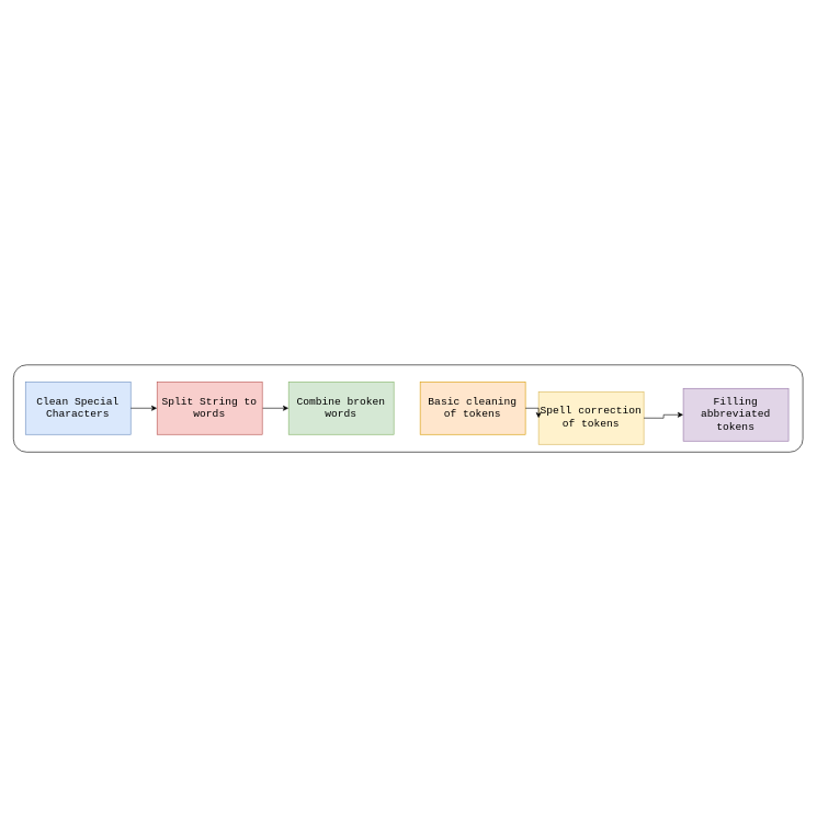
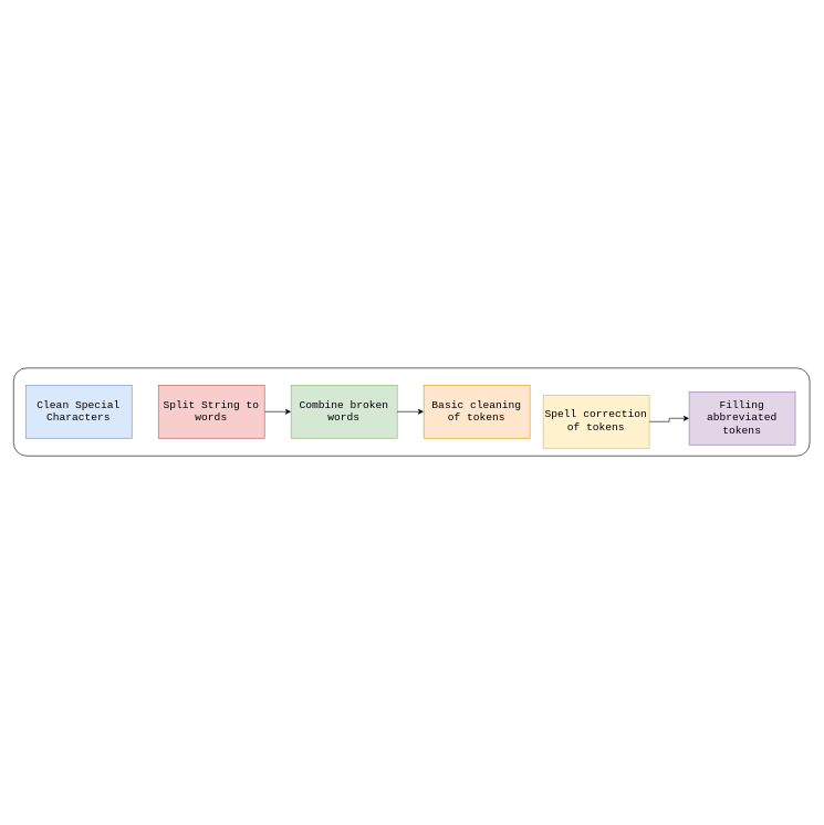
  <mxCell id="0" />
  <mxCell id="1" parent="0" />
  <mxCell id="2" value="" style="group" vertex="1" connectable="0" parent="1"><mxGeometry x="20" y="554" width="1200" height="132.5" as="geometry" /></mxCell>
  <mxCell id="3" value="" style="rounded=1;whiteSpace=wrap;html=1;fillColor=none;rotation=-90;container=0;" parent="2" vertex="1"><mxGeometry x="533.75" y="-533.75" width="132.5" height="1200" as="geometry" /></mxCell>
  <mxCell id="4" value="Clean Special Characters" style="rounded=0;whiteSpace=wrap;html=1;direction=west;flipH=0;flipV=1;fillColor=#dae8fc;strokeColor=#6c8ebf;fontSize=16;fontFamily=Courier New;" parent="2" vertex="1"><mxGeometry x="18.25" y="25.75" width="160" height="80" as="geometry" /></mxCell>
  <mxCell id="5" value="Combine broken words" style="rounded=0;whiteSpace=wrap;html=1;direction=west;flipH=0;flipV=1;fillColor=#d5e8d4;strokeColor=#82b366;fontSize=16;fontFamily=Courier New;" parent="2" vertex="1"><mxGeometry x="418.25" y="25.75" width="160" height="80" as="geometry" /></mxCell>
  <mxCell id="6" value="Basic cleaning of tokens" style="rounded=0;whiteSpace=wrap;html=1;direction=west;flipH=0;flipV=1;fillColor=#ffe6cc;strokeColor=#d79b00;fontSize=16;fontFamily=Courier New;" parent="2" vertex="1"><mxGeometry x="618.25" y="25.75" width="160" height="80" as="geometry" /></mxCell>
+ <mxCell id="7" style="edgeStyle=orthogonalEdgeStyle;rounded=0;orthogonalLoop=1;jettySize=auto;html=1;exitX=0;exitY=0.5;exitDx=0;exitDy=0;" edge="1" parent="2" source="5" target="6"><mxGeometry relative="1" as="geometry" /></mxCell>
  <mxCell id="8" value="Spell correction of tokens" style="rounded=0;whiteSpace=wrap;html=1;direction=west;flipH=0;flipV=1;fillColor=#fff2cc;strokeColor=#d6b656;fontSize=16;fontFamily=Courier New;" parent="2" vertex="1"><mxGeometry x="798.25" y="40.75" width="160" height="80" as="geometry" /></mxCell>
- <mxCell id="9" style="edgeStyle=orthogonalEdgeStyle;rounded=0;orthogonalLoop=1;jettySize=auto;html=1;exitX=0;exitY=0.5;exitDx=0;exitDy=0;" edge="1" parent="2" source="6" target="8"><mxGeometry relative="1" as="geometry" /></mxCell>
  <mxCell id="10" value="&lt;font style=&quot;font-size: 16px&quot;&gt;Filling abbreviated tokens&lt;/font&gt;" style="rounded=0;whiteSpace=wrap;html=1;direction=west;flipH=0;flipV=1;fillColor=#e1d5e7;strokeColor=#9673a6;fontFamily=Courier New;" parent="2" vertex="1"><mxGeometry x="1018.25" y="35.75" width="160" height="80" as="geometry" /></mxCell>
  <mxCell id="11" style="edgeStyle=orthogonalEdgeStyle;rounded=0;orthogonalLoop=1;jettySize=auto;html=1;exitX=0;exitY=0.5;exitDx=0;exitDy=0;" edge="1" parent="2" source="8" target="10"><mxGeometry relative="1" as="geometry" /></mxCell>
  <mxCell id="12" style="edgeStyle=orthogonalEdgeStyle;rounded=0;orthogonalLoop=1;jettySize=auto;html=1;exitX=0;exitY=0.5;exitDx=0;exitDy=0;entryX=1;entryY=0.5;entryDx=0;entryDy=0;" edge="1" parent="2" source="13" target="5"><mxGeometry relative="1" as="geometry" /></mxCell>
  <mxCell id="13" value="Split String to words" style="rounded=0;whiteSpace=wrap;html=1;direction=west;flipH=0;flipV=1;fillColor=#f8cecc;strokeColor=#b85450;fontSize=16;fontFamily=Courier New;" vertex="1" parent="2"><mxGeometry x="218.25" y="25.75" width="160" height="80" as="geometry" /></mxCell>
- <mxCell id="14" style="edgeStyle=orthogonalEdgeStyle;rounded=0;orthogonalLoop=1;jettySize=auto;html=1;exitX=0;exitY=0.5;exitDx=0;exitDy=0;entryX=1;entryY=0.5;entryDx=0;entryDy=0;" edge="1" parent="2" source="4" target="13"><mxGeometry relative="1" as="geometry" /></mxCell>
